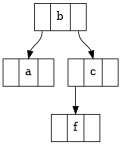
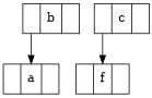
  digraph {
    node [shape=record]
    edge [headport=f1 tailport=f0]
    n1 [label="<f0> |<f1> b|<f2> "]
    n2 [label="<f0> |<f1> a|<f2> "]
    n3 [label="<f0> |<f1> c|<f2> "]
    n4 [label="<f0> |<f1> f|<f2> "]
    n1 -> n2
-   n1 -> n3 [tailport=f2]
    n3 -> n4
  }
